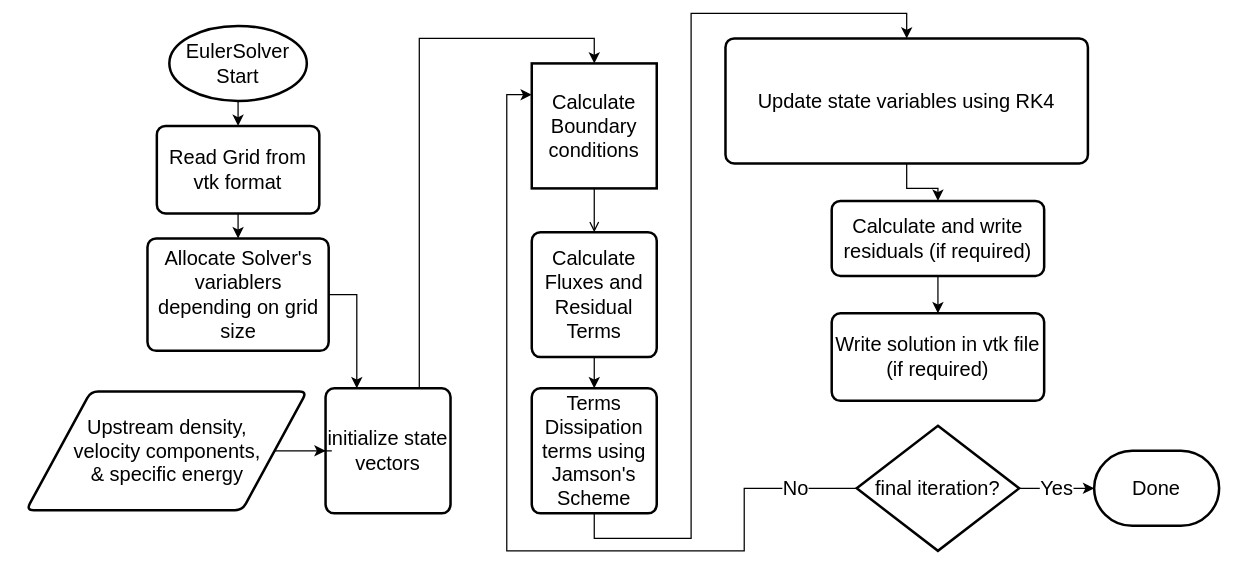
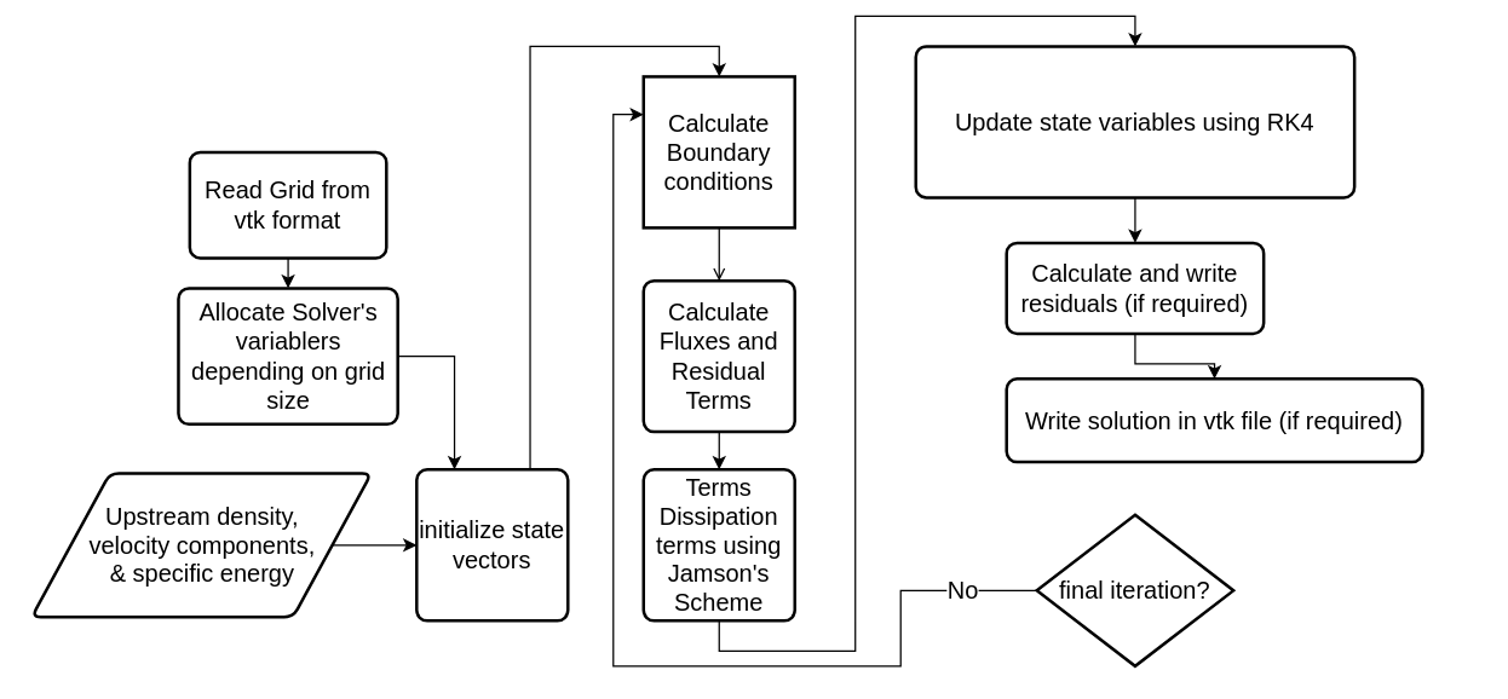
  <mxCell id="0" />
  <mxCell id="1" parent="0" />
- <mxCell id="2" style="edgeStyle=orthogonalEdgeStyle;rounded=0;orthogonalLoop=1;jettySize=auto;html=1;exitX=0.5;exitY=1;exitDx=0;exitDy=0;exitPerimeter=0;entryX=0.5;entryY=0;entryDx=0;entryDy=0;fontSize=16;" edge="1" parent="1" source="3" target="5"><mxGeometry relative="1" as="geometry" /></mxCell>
- <mxCell id="3" value="EulerSolver&lt;br style=&quot;font-size: 16px;&quot;&gt;Start" style="strokeWidth=2;html=1;shape=mxgraph.flowchart.start_1;whiteSpace=wrap;fontSize=16;" vertex="1" parent="1"><mxGeometry x="135" y="20" width="110" height="60" as="geometry" /></mxCell>
  <mxCell id="4" style="edgeStyle=orthogonalEdgeStyle;rounded=0;orthogonalLoop=1;jettySize=auto;html=1;exitX=0.5;exitY=1;exitDx=0;exitDy=0;entryX=0.5;entryY=0;entryDx=0;entryDy=0;fontSize=16;" edge="1" parent="1" source="5" target="7"><mxGeometry relative="1" as="geometry" /></mxCell>
  <mxCell id="5" value="Read Grid from vtk format" style="rounded=1;whiteSpace=wrap;html=1;absoluteArcSize=1;arcSize=14;strokeWidth=2;fontSize=16;" vertex="1" parent="1"><mxGeometry x="125" y="100" width="130" height="70" as="geometry" /></mxCell>
  <mxCell id="6" style="edgeStyle=orthogonalEdgeStyle;rounded=0;orthogonalLoop=1;jettySize=auto;html=1;exitX=1;exitY=0.5;exitDx=0;exitDy=0;entryX=0.25;entryY=0;entryDx=0;entryDy=0;fontSize=16;" edge="1" parent="1" source="7" target="9"><mxGeometry relative="1" as="geometry" /></mxCell>
  <mxCell id="7" value="Allocate Solver's variablers depending on grid size" style="rounded=1;whiteSpace=wrap;html=1;absoluteArcSize=1;arcSize=14;strokeWidth=2;fontSize=16;" vertex="1" parent="1"><mxGeometry x="117.5" y="190" width="145" height="90" as="geometry" /></mxCell>
  <mxCell id="8" style="edgeStyle=orthogonalEdgeStyle;rounded=0;orthogonalLoop=1;jettySize=auto;html=1;exitX=0.75;exitY=0;exitDx=0;exitDy=0;entryX=0.5;entryY=0;entryDx=0;entryDy=0;fontSize=16;" edge="1" parent="1" source="9" target="11"><mxGeometry relative="1" as="geometry" /></mxCell>
- <mxCell id="9" value="initialize state vectors" style="rounded=1;whiteSpace=wrap;html=1;absoluteArcSize=1;arcSize=14;strokeWidth=2;fontSize=16;" vertex="1" parent="1"><mxGeometry x="260" y="310" width="100" height="100" as="geometry" /></mxCell>
+ <mxCell id="9" value="initialize state vectors" style="rounded=1;whiteSpace=wrap;html=1;absoluteArcSize=1;arcSize=14;strokeWidth=2;fontSize=16;" vertex="1" parent="1"><mxGeometry x="275" y="310" width="100" height="100" as="geometry" /></mxCell>
  <mxCell id="10" style="edgeStyle=orthogonalEdgeStyle;rounded=0;orthogonalLoop=1;jettySize=auto;html=1;exitX=0.5;exitY=1;exitDx=0;exitDy=0;entryX=0.5;entryY=0;entryDx=0;entryDy=0;fontSize=16;endArrow=open;" edge="1" parent="1" source="11" target="15"><mxGeometry relative="1" as="geometry" /></mxCell>
  <mxCell id="11" value="Calculate Boundary conditions" style="whiteSpace=wrap;html=1;absoluteArcSize=1;arcSize=14;strokeWidth=2;fontSize=16;rounded=0;" vertex="1" parent="1"><mxGeometry x="425" y="50" width="100" height="100" as="geometry" /></mxCell>
  <mxCell id="12" style="edgeStyle=orthogonalEdgeStyle;rounded=0;orthogonalLoop=1;jettySize=auto;html=1;exitX=0.5;exitY=1;exitDx=0;exitDy=0;entryX=0.5;entryY=0;entryDx=0;entryDy=0;fontSize=16;" edge="1" parent="1" source="13" target="19"><mxGeometry relative="1" as="geometry" /></mxCell>
  <mxCell id="13" value="Terms Dissipation terms using Jamson's Scheme" style="rounded=1;whiteSpace=wrap;html=1;absoluteArcSize=1;arcSize=14;strokeWidth=2;fontSize=16;" vertex="1" parent="1"><mxGeometry x="425" y="310" width="100" height="100" as="geometry" /></mxCell>
  <mxCell id="14" style="edgeStyle=orthogonalEdgeStyle;rounded=0;orthogonalLoop=1;jettySize=auto;html=1;exitX=0.5;exitY=1;exitDx=0;exitDy=0;fontSize=16;" edge="1" parent="1" source="15" target="13"><mxGeometry relative="1" as="geometry" /></mxCell>
  <mxCell id="15" value="Calculate Fluxes and Residual Terms" style="rounded=1;whiteSpace=wrap;html=1;absoluteArcSize=1;arcSize=14;strokeWidth=2;fontSize=16;" vertex="1" parent="1"><mxGeometry x="425" y="185" width="100" height="100" as="geometry" /></mxCell>
  <mxCell id="16" style="edgeStyle=orthogonalEdgeStyle;rounded=0;orthogonalLoop=1;jettySize=auto;html=1;exitX=1;exitY=0.5;exitDx=0;exitDy=0;entryX=0;entryY=0.5;entryDx=0;entryDy=0;fontSize=16;" edge="1" parent="1" source="17" target="9"><mxGeometry relative="1" as="geometry" /></mxCell>
  <mxCell id="17" value="Upstream density, &lt;br&gt;velocity&amp;nbsp;components, &lt;br&gt;&amp;amp; specific energy" style="shape=parallelogram;html=1;strokeWidth=2;perimeter=parallelogramPerimeter;whiteSpace=wrap;rounded=1;arcSize=12;size=0.23;fontSize=16;" vertex="1" parent="1"><mxGeometry x="20.5" y="312.5" width="224.5" height="95" as="geometry" /></mxCell>
  <mxCell id="18" style="edgeStyle=orthogonalEdgeStyle;rounded=0;orthogonalLoop=1;jettySize=auto;html=1;exitX=0.5;exitY=1;exitDx=0;exitDy=0;fontSize=16;" edge="1" parent="1" source="19" target="21"><mxGeometry relative="1" as="geometry" /></mxCell>
- <mxCell id="19" value="Update state variables using RK4" style="rounded=1;whiteSpace=wrap;html=1;absoluteArcSize=1;arcSize=14;strokeWidth=2;fontSize=16;" vertex="1" parent="1"><mxGeometry x="580" y="30" width="290" height="100" as="geometry" /></mxCell>
+ <mxCell id="19" value="Update state variables using RK4" style="rounded=1;whiteSpace=wrap;html=1;absoluteArcSize=1;arcSize=14;strokeWidth=2;fontSize=16;" vertex="1" parent="1"><mxGeometry x="605" y="30" width="290" height="100" as="geometry" /></mxCell>
  <mxCell id="20" style="edgeStyle=orthogonalEdgeStyle;rounded=0;orthogonalLoop=1;jettySize=auto;html=1;exitX=0.5;exitY=1;exitDx=0;exitDy=0;fontSize=16;" edge="1" parent="1" source="21" target="22"><mxGeometry relative="1" as="geometry" /></mxCell>
  <mxCell id="21" value="Calculate and write residuals (if required)&lt;span style=&quot;color: rgba(0 , 0 , 0 , 0) ; font-family: monospace ; font-size: 0px&quot;&gt;%3CmxGraphModel%3E%3Croot%3E%3CmxCell%20id%3D%220%22%2F%3E%3CmxCell%20id%3D%221%22%20parent%3D%220%22%2F%3E%3CmxCell%20id%3D%222%22%20value%3D%22Calculate%20Boundary%20conditions%22%20style%3D%22rounded%3D1%3BwhiteSpace%3Dwrap%3Bhtml%3D1%3BabsoluteArcSize%3D1%3BarcSize%3D14%3BstrokeWidth%3D2%3BfontSize%3D16%3B%22%20vertex%3D%221%22%20parent%3D%221%22%3E%3CmxGeometry%20x%3D%22490%22%20y%3D%22370%22%20width%3D%22100%22%20height%3D%22100%22%20as%3D%22geometry%22%2F%3E%3C%2FmxCell%3E%3C%2Froot%3E%3C%2FmxGraphModel%3E&lt;/span&gt;" style="rounded=1;whiteSpace=wrap;html=1;absoluteArcSize=1;arcSize=14;strokeWidth=2;fontSize=16;" vertex="1" parent="1"><mxGeometry x="665" y="160" width="170" height="60" as="geometry" /></mxCell>
- <mxCell id="22" value="Write solution in vtk file (if required)" style="rounded=1;whiteSpace=wrap;html=1;absoluteArcSize=1;arcSize=14;strokeWidth=2;fontSize=16;" vertex="1" parent="1"><mxGeometry x="665" y="250" width="170" height="70" as="geometry" /></mxCell>
+ <mxCell id="22" value="Write solution in vtk file (if required)" style="rounded=1;whiteSpace=wrap;html=1;absoluteArcSize=1;arcSize=14;strokeWidth=2;fontSize=16;" vertex="1" parent="1"><mxGeometry x="665" y="250" width="275" height="55" as="geometry" /></mxCell>
  <mxCell id="23" value="No" style="edgeStyle=orthogonalEdgeStyle;rounded=0;orthogonalLoop=1;jettySize=auto;html=1;exitX=0;exitY=0.5;exitDx=0;exitDy=0;exitPerimeter=0;entryX=0;entryY=0.25;entryDx=0;entryDy=0;fontSize=16;" edge="1" parent="1" source="25" target="11"><mxGeometry x="-0.86" relative="1" as="geometry"><Array as="points"><mxPoint x="595" y="390" /><mxPoint x="595" y="440" /><mxPoint x="405" y="440" /><mxPoint x="405" y="75" /></Array><mxPoint x="1" as="offset" /></mxGeometry></mxCell>
- <mxCell id="24" value="Yes" style="edgeStyle=orthogonalEdgeStyle;rounded=0;orthogonalLoop=1;jettySize=auto;html=1;exitX=1;exitY=0.5;exitDx=0;exitDy=0;exitPerimeter=0;entryX=0;entryY=0.5;entryDx=0;entryDy=0;entryPerimeter=0;fontSize=16;" edge="1" parent="1" source="25" target="26"><mxGeometry relative="1" as="geometry" /></mxCell>
  <mxCell id="25" value="final iteration?" style="strokeWidth=2;html=1;shape=mxgraph.flowchart.decision;whiteSpace=wrap;fontSize=16;" vertex="1" parent="1"><mxGeometry x="685" y="340" width="130" height="100" as="geometry" /></mxCell>
- <mxCell id="26" value="Done" style="strokeWidth=2;html=1;shape=mxgraph.flowchart.terminator;whiteSpace=wrap;fontSize=16;" vertex="1" parent="1"><mxGeometry x="875" y="360" width="100" height="60" as="geometry" /></mxCell>
